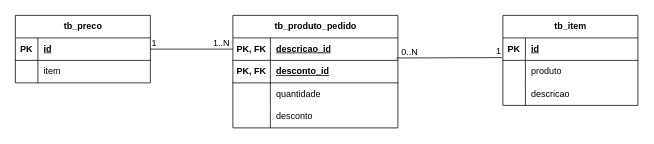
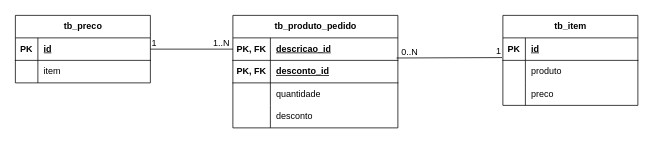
  <mxCell id="0" />
  <mxCell id="1" parent="0" />
  <mxCell id="2" value="tb_preco" style="shape=table;startSize=30;container=1;collapsible=1;childLayout=tableLayout;fixedRows=1;rowLines=0;fontStyle=1;align=center;resizeLast=1;html=1;" vertex="1" parent="1"><mxGeometry x="20" y="20" width="180" height="90" as="geometry" /></mxCell>
  <mxCell id="3" value="" style="shape=tableRow;horizontal=0;startSize=0;swimlaneHead=0;swimlaneBody=0;fillColor=none;collapsible=0;dropTarget=0;points=[[0,0.5],[1,0.5]];portConstraint=eastwest;top=0;left=0;right=0;bottom=1;" vertex="1" parent="2"><mxGeometry y="30" width="180" height="30" as="geometry" /></mxCell>
  <mxCell id="4" value="PK" style="shape=partialRectangle;connectable=0;fillColor=none;top=0;left=0;bottom=0;right=0;fontStyle=1;overflow=hidden;whiteSpace=wrap;html=1;" vertex="1" parent="3"><mxGeometry width="30" height="30" as="geometry"><mxRectangle width="30" height="30" as="alternateBounds" /></mxGeometry></mxCell>
  <mxCell id="5" value="id" style="shape=partialRectangle;connectable=0;fillColor=none;top=0;left=0;bottom=0;right=0;align=left;spacingLeft=6;fontStyle=5;overflow=hidden;whiteSpace=wrap;html=1;" vertex="1" parent="3"><mxGeometry x="30" width="150" height="30" as="geometry"><mxRectangle width="150" height="30" as="alternateBounds" /></mxGeometry></mxCell>
  <mxCell id="6" value="" style="shape=tableRow;horizontal=0;startSize=0;swimlaneHead=0;swimlaneBody=0;fillColor=none;collapsible=0;dropTarget=0;points=[[0,0.5],[1,0.5]];portConstraint=eastwest;top=0;left=0;right=0;bottom=0;" vertex="1" parent="2"><mxGeometry y="60" width="180" height="30" as="geometry" /></mxCell>
  <mxCell id="7" value="" style="shape=partialRectangle;connectable=0;fillColor=none;top=0;left=0;bottom=0;right=0;editable=1;overflow=hidden;whiteSpace=wrap;html=1;" vertex="1" parent="6"><mxGeometry width="30" height="30" as="geometry"><mxRectangle width="30" height="30" as="alternateBounds" /></mxGeometry></mxCell>
  <mxCell id="8" value="item" style="shape=partialRectangle;connectable=0;fillColor=none;top=0;left=0;bottom=0;right=0;align=left;spacingLeft=6;overflow=hidden;whiteSpace=wrap;html=1;" vertex="1" parent="6"><mxGeometry x="30" width="150" height="30" as="geometry"><mxRectangle width="150" height="30" as="alternateBounds" /></mxGeometry></mxCell>
  <mxCell id="9" value="tb_item" style="shape=table;startSize=30;container=1;collapsible=1;childLayout=tableLayout;fixedRows=1;rowLines=0;fontStyle=1;align=center;resizeLast=1;html=1;" vertex="1" parent="1"><mxGeometry x="670" y="20" width="180" height="120" as="geometry" /></mxCell>
  <mxCell id="10" value="" style="shape=tableRow;horizontal=0;startSize=0;swimlaneHead=0;swimlaneBody=0;fillColor=none;collapsible=0;dropTarget=0;points=[[0,0.5],[1,0.5]];portConstraint=eastwest;top=0;left=0;right=0;bottom=1;" vertex="1" parent="9"><mxGeometry y="30" width="180" height="30" as="geometry" /></mxCell>
  <mxCell id="11" value="PK" style="shape=partialRectangle;connectable=0;fillColor=none;top=0;left=0;bottom=0;right=0;fontStyle=1;overflow=hidden;whiteSpace=wrap;html=1;" vertex="1" parent="10"><mxGeometry width="30" height="30" as="geometry"><mxRectangle width="30" height="30" as="alternateBounds" /></mxGeometry></mxCell>
  <mxCell id="12" value="id" style="shape=partialRectangle;connectable=0;fillColor=none;top=0;left=0;bottom=0;right=0;align=left;spacingLeft=6;fontStyle=5;overflow=hidden;whiteSpace=wrap;html=1;" vertex="1" parent="10"><mxGeometry x="30" width="150" height="30" as="geometry"><mxRectangle width="150" height="30" as="alternateBounds" /></mxGeometry></mxCell>
  <mxCell id="13" value="" style="shape=tableRow;horizontal=0;startSize=0;swimlaneHead=0;swimlaneBody=0;fillColor=none;collapsible=0;dropTarget=0;points=[[0,0.5],[1,0.5]];portConstraint=eastwest;top=0;left=0;right=0;bottom=0;" vertex="1" parent="9"><mxGeometry y="60" width="180" height="30" as="geometry" /></mxCell>
  <mxCell id="14" value="" style="shape=partialRectangle;connectable=0;fillColor=none;top=0;left=0;bottom=0;right=0;editable=1;overflow=hidden;whiteSpace=wrap;html=1;" vertex="1" parent="13"><mxGeometry width="30" height="30" as="geometry"><mxRectangle width="30" height="30" as="alternateBounds" /></mxGeometry></mxCell>
  <mxCell id="15" value="produto" style="shape=partialRectangle;connectable=0;fillColor=none;top=0;left=0;bottom=0;right=0;align=left;spacingLeft=6;overflow=hidden;whiteSpace=wrap;html=1;" vertex="1" parent="13"><mxGeometry x="30" width="150" height="30" as="geometry"><mxRectangle width="150" height="30" as="alternateBounds" /></mxGeometry></mxCell>
  <mxCell id="16" value="" style="shape=tableRow;horizontal=0;startSize=0;swimlaneHead=0;swimlaneBody=0;fillColor=none;collapsible=0;dropTarget=0;points=[[0,0.5],[1,0.5]];portConstraint=eastwest;top=0;left=0;right=0;bottom=0;" vertex="1" parent="9"><mxGeometry y="90" width="180" height="30" as="geometry" /></mxCell>
  <mxCell id="17" value="" style="shape=partialRectangle;connectable=0;fillColor=none;top=0;left=0;bottom=0;right=0;editable=1;overflow=hidden;whiteSpace=wrap;html=1;" vertex="1" parent="16"><mxGeometry width="30" height="30" as="geometry"><mxRectangle width="30" height="30" as="alternateBounds" /></mxGeometry></mxCell>
- <mxCell id="18" value="descricao" style="shape=partialRectangle;connectable=0;fillColor=none;top=0;left=0;bottom=0;right=0;align=left;spacingLeft=6;overflow=hidden;whiteSpace=wrap;html=1;" vertex="1" parent="16"><mxGeometry x="30" width="150" height="30" as="geometry"><mxRectangle width="150" height="30" as="alternateBounds" /></mxGeometry></mxCell>
+ <mxCell id="18" value="preco" style="shape=partialRectangle;connectable=0;fillColor=none;top=0;left=0;bottom=0;right=0;align=left;spacingLeft=6;overflow=hidden;whiteSpace=wrap;html=1;" vertex="1" parent="16"><mxGeometry x="30" width="150" height="30" as="geometry"><mxRectangle width="150" height="30" as="alternateBounds" /></mxGeometry></mxCell>
  <mxCell id="19" value="tb_produto_pedido" style="shape=table;startSize=30;container=1;collapsible=1;childLayout=tableLayout;fixedRows=1;rowLines=0;fontStyle=1;align=center;resizeLast=1;html=1;" vertex="1" parent="1"><mxGeometry x="310" y="20" width="220" height="150" as="geometry" /></mxCell>
  <mxCell id="20" value="" style="shape=tableRow;horizontal=0;startSize=0;swimlaneHead=0;swimlaneBody=0;fillColor=none;collapsible=0;dropTarget=0;points=[[0,0.5],[1,0.5]];portConstraint=eastwest;top=0;left=0;right=0;bottom=1;" vertex="1" parent="19"><mxGeometry y="30" width="220" height="30" as="geometry" /></mxCell>
  <mxCell id="21" value="PK, FK" style="shape=partialRectangle;connectable=0;fillColor=none;top=0;left=0;bottom=0;right=0;fontStyle=1;overflow=hidden;whiteSpace=wrap;html=1;" vertex="1" parent="20"><mxGeometry width="50" height="30" as="geometry"><mxRectangle width="50" height="30" as="alternateBounds" /></mxGeometry></mxCell>
  <mxCell id="22" value="descricao_id" style="shape=partialRectangle;connectable=0;fillColor=none;top=0;left=0;bottom=0;right=0;align=left;spacingLeft=6;fontStyle=5;overflow=hidden;whiteSpace=wrap;html=1;" vertex="1" parent="20"><mxGeometry x="50" width="170" height="30" as="geometry"><mxRectangle width="170" height="30" as="alternateBounds" /></mxGeometry></mxCell>
  <mxCell id="23" style="shape=tableRow;horizontal=0;startSize=0;swimlaneHead=0;swimlaneBody=0;fillColor=none;collapsible=0;dropTarget=0;points=[[0,0.5],[1,0.5]];portConstraint=eastwest;top=0;left=0;right=0;bottom=1;" vertex="1" parent="19"><mxGeometry y="60" width="220" height="30" as="geometry" /></mxCell>
  <mxCell id="24" value="PK, FK" style="shape=partialRectangle;connectable=0;fillColor=none;top=0;left=0;bottom=0;right=0;fontStyle=1;overflow=hidden;whiteSpace=wrap;html=1;" vertex="1" parent="23"><mxGeometry width="50" height="30" as="geometry"><mxRectangle width="50" height="30" as="alternateBounds" /></mxGeometry></mxCell>
  <mxCell id="25" value="desconto_id" style="shape=partialRectangle;connectable=0;fillColor=none;top=0;left=0;bottom=0;right=0;align=left;spacingLeft=6;fontStyle=5;overflow=hidden;whiteSpace=wrap;html=1;" vertex="1" parent="23"><mxGeometry x="50" width="170" height="30" as="geometry"><mxRectangle width="170" height="30" as="alternateBounds" /></mxGeometry></mxCell>
  <mxCell id="26" value="" style="shape=tableRow;horizontal=0;startSize=0;swimlaneHead=0;swimlaneBody=0;fillColor=none;collapsible=0;dropTarget=0;points=[[0,0.5],[1,0.5]];portConstraint=eastwest;top=0;left=0;right=0;bottom=0;" vertex="1" parent="19"><mxGeometry y="90" width="220" height="30" as="geometry" /></mxCell>
  <mxCell id="27" value="" style="shape=partialRectangle;connectable=0;fillColor=none;top=0;left=0;bottom=0;right=0;editable=1;overflow=hidden;whiteSpace=wrap;html=1;" vertex="1" parent="26"><mxGeometry width="50" height="30" as="geometry"><mxRectangle width="50" height="30" as="alternateBounds" /></mxGeometry></mxCell>
  <mxCell id="28" value="quantidade" style="shape=partialRectangle;connectable=0;fillColor=none;top=0;left=0;bottom=0;right=0;align=left;spacingLeft=6;overflow=hidden;whiteSpace=wrap;html=1;" vertex="1" parent="26"><mxGeometry x="50" width="170" height="30" as="geometry"><mxRectangle width="170" height="30" as="alternateBounds" /></mxGeometry></mxCell>
  <mxCell id="29" value="" style="shape=tableRow;horizontal=0;startSize=0;swimlaneHead=0;swimlaneBody=0;fillColor=none;collapsible=0;dropTarget=0;points=[[0,0.5],[1,0.5]];portConstraint=eastwest;top=0;left=0;right=0;bottom=0;" vertex="1" parent="19"><mxGeometry y="120" width="220" height="30" as="geometry" /></mxCell>
  <mxCell id="30" value="" style="shape=partialRectangle;connectable=0;fillColor=none;top=0;left=0;bottom=0;right=0;editable=1;overflow=hidden;whiteSpace=wrap;html=1;" vertex="1" parent="29"><mxGeometry width="50" height="30" as="geometry"><mxRectangle width="50" height="30" as="alternateBounds" /></mxGeometry></mxCell>
  <mxCell id="31" value="desconto" style="shape=partialRectangle;connectable=0;fillColor=none;top=0;left=0;bottom=0;right=0;align=left;spacingLeft=6;overflow=hidden;whiteSpace=wrap;html=1;" vertex="1" parent="29"><mxGeometry x="50" width="170" height="30" as="geometry"><mxRectangle width="170" height="30" as="alternateBounds" /></mxGeometry></mxCell>
  <mxCell id="32" value="" style="endArrow=none;html=1;rounded=0;exitX=1;exitY=0.5;exitDx=0;exitDy=0;entryX=0;entryY=0.5;entryDx=0;entryDy=0;" edge="1" parent="1" source="3" target="20"><mxGeometry relative="1" as="geometry"><mxPoint x="460" y="250" as="sourcePoint" /><mxPoint x="620" y="250" as="targetPoint" /></mxGeometry></mxCell>
  <mxCell id="33" value="1" style="resizable=0;html=1;whiteSpace=wrap;align=left;verticalAlign=bottom;" connectable="0" vertex="1" parent="32"><mxGeometry x="-1" relative="1" as="geometry" /></mxCell>
  <mxCell id="34" value="1..N" style="resizable=0;html=1;whiteSpace=wrap;align=right;verticalAlign=bottom;" connectable="0" vertex="1" parent="32"><mxGeometry x="1" relative="1" as="geometry"><mxPoint x="-3" as="offset" /></mxGeometry></mxCell>
  <mxCell id="35" value="" style="endArrow=none;html=1;rounded=0;exitX=0.992;exitY=-0.106;exitDx=0;exitDy=0;exitPerimeter=0;entryX=-0.006;entryY=0.876;entryDx=0;entryDy=0;entryPerimeter=0;" edge="1" parent="1" source="23" target="10"><mxGeometry relative="1" as="geometry"><mxPoint x="510" y="230" as="sourcePoint" /><mxPoint x="670" y="230" as="targetPoint" /></mxGeometry></mxCell>
  <mxCell id="36" value="0..N" style="resizable=0;html=1;whiteSpace=wrap;align=left;verticalAlign=bottom;" connectable="0" vertex="1" parent="35"><mxGeometry x="-1" relative="1" as="geometry"><mxPoint x="5" as="offset" /></mxGeometry></mxCell>
  <mxCell id="37" value="1" style="resizable=0;html=1;whiteSpace=wrap;align=right;verticalAlign=bottom;" connectable="0" vertex="1" parent="35"><mxGeometry x="1" relative="1" as="geometry" /></mxCell>
